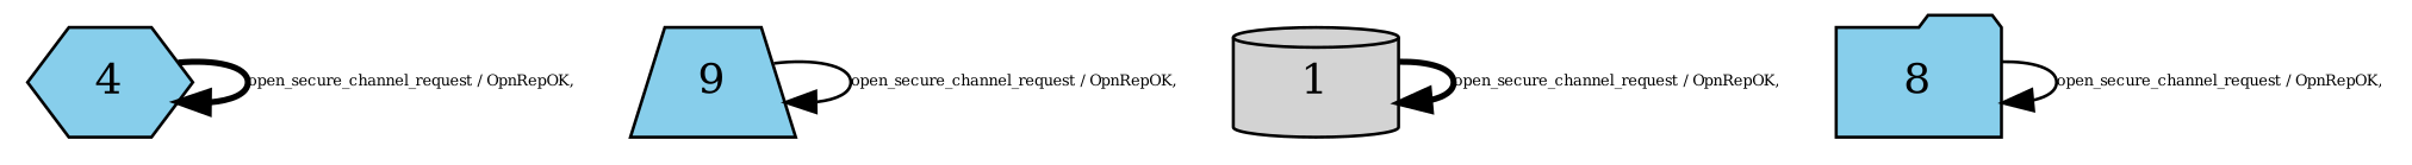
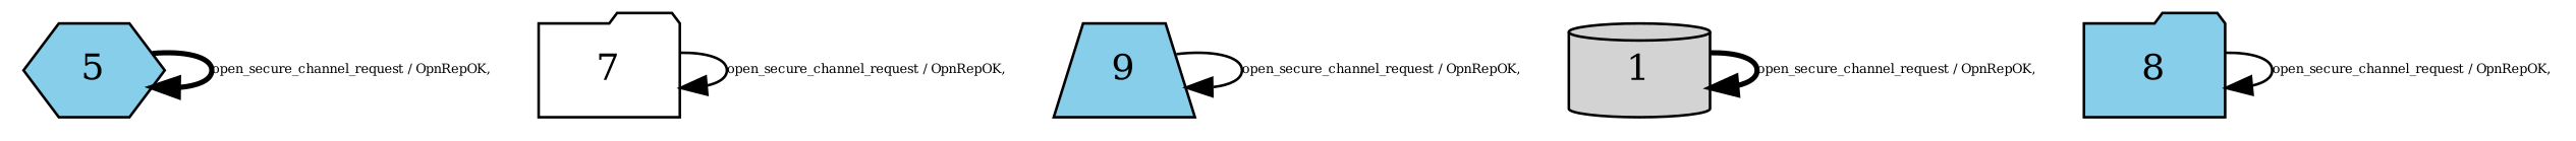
  digraph {
    node [fillcolor=skyblue shape=folder style=filled]
    edge [fontsize=5 style=solid]
-   4 [shape=hexagon]
+   4 [shape=hexagon label=5]
+   7 [fillcolor=white]
    9 [shape=trapezium]
    1 [fillcolor=lightgrey shape=cylinder]
    8
    4 -> 4 [label="open_secure_channel_request / OpnRepOK," style=bold]
+   7 -> 7 [label="open_secure_channel_request / OpnRepOK,"]
    9 -> 9 [label="open_secure_channel_request / OpnRepOK,"]
    1 -> 1 [label="open_secure_channel_request / OpnRepOK," style=bold]
    8 -> 8 [label="open_secure_channel_request / OpnRepOK,"]
  }
